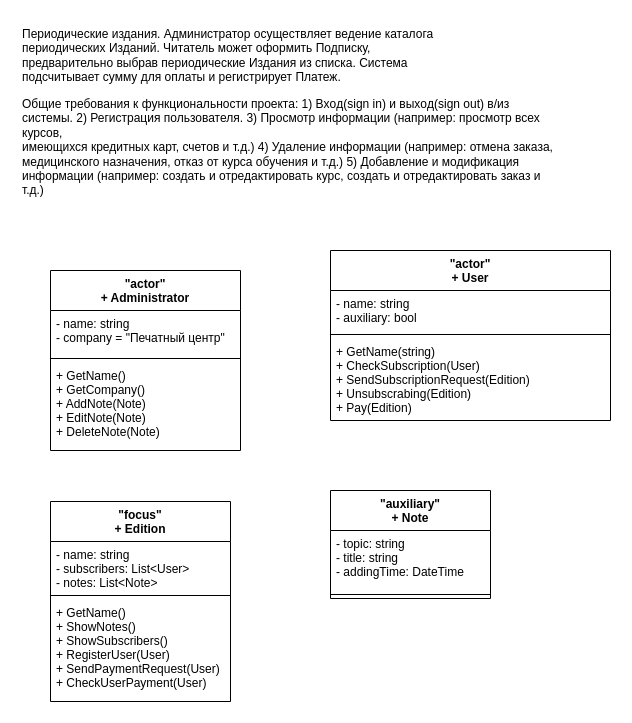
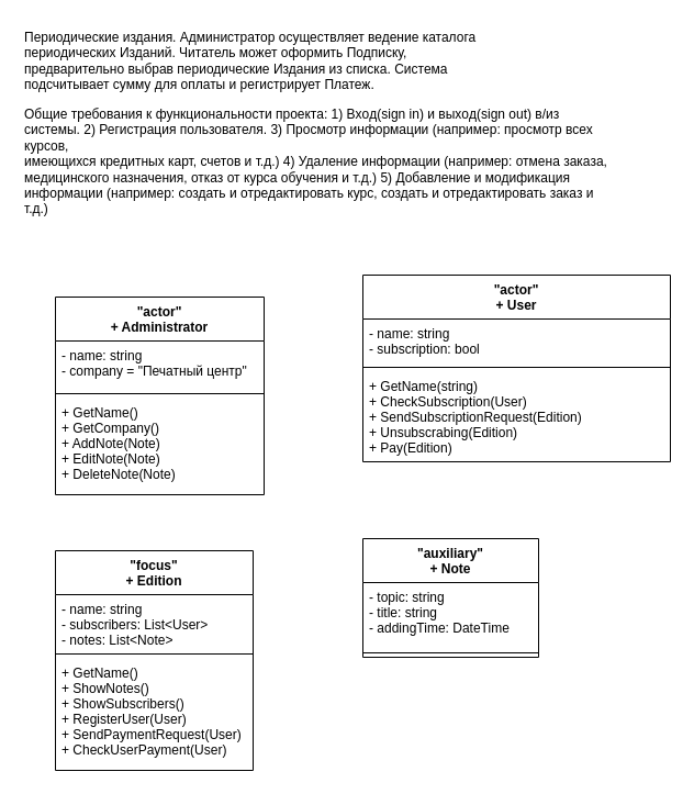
  <mxCell id="0" />
  <mxCell id="1" parent="0" />
  <mxCell id="2" value="Периодические издания. Администратор осуществляет ведение каталога &#10;периодических Изданий. Читатель может оформить Подписку, &#10;предварительно выбрав периодические Издания из списка. Система &#10;подсчитывает сумму для оплаты и регистрирует Платеж." style="text;whiteSpace=wrap;html=1;" vertex="1" parent="1"><mxGeometry width="450" height="80" as="geometry" x="20" y="20" /></mxCell>
  <mxCell id="3" value="Общие требования к функциональности проекта: 1) Bxoд(sign in) и выxoд(sign out) в/из &#10;системы. 2) Регистрация пользователя. 3) Просмотр информации (например: просмотр всех курсов, &#10;имеющихся кредитных карт, счетов и т.д.) 4) Удаление информации (например: отмена заказа, &#10;медицинского назначения, отказ от курса обучения и т.д.) 5) Добавление и модификация &#10;информации (например: создать и отредактировать курс, создать и отредактировать заказ и &#10;т.д.)" style="text;whiteSpace=wrap;html=1;" vertex="1" parent="1"><mxGeometry y="90" width="560" height="110" as="geometry" x="20" /></mxCell>
  <mxCell id="4" value="&quot;actor&quot;&#10;+ Administrator" style="swimlane;fontStyle=1;align=center;verticalAlign=top;childLayout=stackLayout;horizontal=1;startSize=40;horizontalStack=0;resizeParent=1;resizeParentMax=0;resizeLast=0;collapsible=1;marginBottom=0;" vertex="1" parent="1"><mxGeometry x="50" y="270" width="190" height="180" as="geometry"><mxRectangle x="30" y="250" width="130" height="40" as="alternateBounds" /></mxGeometry></mxCell>
  <mxCell id="5" value="- name: string&#10;- company = &quot;Печатный центр&quot;" style="text;strokeColor=none;fillColor=none;align=left;verticalAlign=top;spacingLeft=4;spacingRight=4;overflow=hidden;rotatable=0;points=[[0,0.5],[1,0.5]];portConstraint=eastwest;" vertex="1" parent="4"><mxGeometry y="40" width="190" height="44" as="geometry" /></mxCell>
  <mxCell id="6" value="" style="line;strokeWidth=1;fillColor=none;align=left;verticalAlign=middle;spacingTop=-1;spacingLeft=3;spacingRight=3;rotatable=0;labelPosition=right;points=[];portConstraint=eastwest;strokeColor=inherit;" vertex="1" parent="4"><mxGeometry y="84" width="190" height="8" as="geometry" /></mxCell>
  <mxCell id="7" value="+ GetName()&#10;+ GetCompany()&#10;+ AddNote(Note)&#10;+ EditNote(Note)&#10;+ DeleteNote(Note)" style="text;strokeColor=none;fillColor=none;align=left;verticalAlign=top;spacingLeft=4;spacingRight=4;overflow=hidden;rotatable=0;points=[[0,0.5],[1,0.5]];portConstraint=eastwest;" vertex="1" parent="4"><mxGeometry y="92" width="190" height="88" as="geometry" /></mxCell>
  <mxCell id="8" value="&quot;actor&quot;&#10;+ User" style="swimlane;fontStyle=1;align=center;verticalAlign=top;childLayout=stackLayout;horizontal=1;startSize=40;horizontalStack=0;resizeParent=1;resizeParentMax=0;resizeLast=0;collapsible=1;marginBottom=0;" vertex="1" parent="1"><mxGeometry x="330" y="250" width="280" height="170" as="geometry" /></mxCell>
- <mxCell id="9" value="- name: string&#10;- auxiliary: bool" style="text;strokeColor=none;fillColor=none;align=left;verticalAlign=top;spacingLeft=4;spacingRight=4;overflow=hidden;rotatable=0;points=[[0,0.5],[1,0.5]];portConstraint=eastwest;" vertex="1" parent="8"><mxGeometry y="40" width="280" height="40" as="geometry" /></mxCell>
+ <mxCell id="9" value="- name: string&#10;- subscription: bool" style="text;strokeColor=none;fillColor=none;align=left;verticalAlign=top;spacingLeft=4;spacingRight=4;overflow=hidden;rotatable=0;points=[[0,0.5],[1,0.5]];portConstraint=eastwest;" vertex="1" parent="8"><mxGeometry y="40" width="280" height="40" as="geometry" /></mxCell>
  <mxCell id="10" value="" style="line;strokeWidth=1;fillColor=none;align=left;verticalAlign=middle;spacingTop=-1;spacingLeft=3;spacingRight=3;rotatable=0;labelPosition=right;points=[];portConstraint=eastwest;strokeColor=inherit;" vertex="1" parent="8"><mxGeometry y="80" width="280" height="8" as="geometry" /></mxCell>
  <mxCell id="11" value="+ GetName(string)&#10;+ CheckSubscription(User)&#10;+ SendSubscriptionRequest(Edition)&#10;+ Unsubscrabing(Edition)&#10;+ Pay(Edition)" style="text;strokeColor=none;fillColor=none;align=left;verticalAlign=top;spacingLeft=4;spacingRight=4;overflow=hidden;rotatable=0;points=[[0,0.5],[1,0.5]];portConstraint=eastwest;" vertex="1" parent="8"><mxGeometry y="88" width="280" height="82" as="geometry" /></mxCell>
  <mxCell id="12" value="&quot;focus&quot;&#10;+ Edition" style="swimlane;fontStyle=1;align=center;verticalAlign=top;childLayout=stackLayout;horizontal=1;startSize=40;horizontalStack=0;resizeParent=1;resizeParentMax=0;resizeLast=0;collapsible=1;marginBottom=0;" vertex="1" parent="1"><mxGeometry x="50" y="501" width="180" height="200" as="geometry" /></mxCell>
  <mxCell id="13" value="- name: string&#10;- subscribers: List&lt;User&gt;&#10;- notes: List&lt;Note&gt;" style="text;strokeColor=none;fillColor=none;align=left;verticalAlign=top;spacingLeft=4;spacingRight=4;overflow=hidden;rotatable=0;points=[[0,0.5],[1,0.5]];portConstraint=eastwest;" vertex="1" parent="12"><mxGeometry y="40" width="180" height="50" as="geometry" /></mxCell>
  <mxCell id="14" value="" style="line;strokeWidth=1;fillColor=none;align=left;verticalAlign=middle;spacingTop=-1;spacingLeft=3;spacingRight=3;rotatable=0;labelPosition=right;points=[];portConstraint=eastwest;strokeColor=inherit;" vertex="1" parent="12"><mxGeometry y="90" width="180" height="8" as="geometry" /></mxCell>
  <mxCell id="15" value="+ GetName()&#10;+ ShowNotes()&#10;+ ShowSubscribers()&#10;+ RegisterUser(User)&#10;+ SendPaymentRequest(User)&#10;+ CheckUserPayment(User)" style="text;strokeColor=none;fillColor=none;align=left;verticalAlign=top;spacingLeft=4;spacingRight=4;overflow=hidden;rotatable=0;points=[[0,0.5],[1,0.5]];portConstraint=eastwest;" vertex="1" parent="12"><mxGeometry y="98" width="180" height="102" as="geometry" /></mxCell>
  <mxCell id="16" value="&quot;auxiliary&quot;&#10;+ Note" style="swimlane;fontStyle=1;align=center;verticalAlign=top;childLayout=stackLayout;horizontal=1;startSize=40;horizontalStack=0;resizeParent=1;resizeParentMax=0;resizeLast=0;collapsible=1;marginBottom=0;" vertex="1" parent="1"><mxGeometry x="330" y="490" width="160" height="108" as="geometry" /></mxCell>
  <mxCell id="17" value="- topic: string&#10;- title: string&#10;- addingTime: DateTime" style="text;strokeColor=none;fillColor=none;align=left;verticalAlign=top;spacingLeft=4;spacingRight=4;overflow=hidden;rotatable=0;points=[[0,0.5],[1,0.5]];portConstraint=eastwest;" vertex="1" parent="16"><mxGeometry y="40" width="160" height="60" as="geometry" /></mxCell>
  <mxCell id="18" value="" style="line;strokeWidth=1;fillColor=none;align=left;verticalAlign=middle;spacingTop=-1;spacingLeft=3;spacingRight=3;rotatable=0;labelPosition=right;points=[];portConstraint=eastwest;strokeColor=inherit;" vertex="1" parent="16"><mxGeometry y="100" width="160" height="8" as="geometry" /></mxCell>
